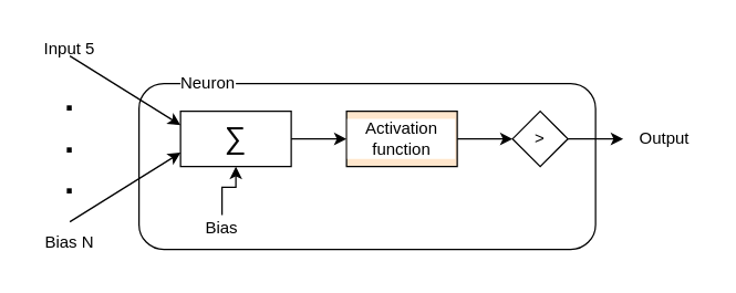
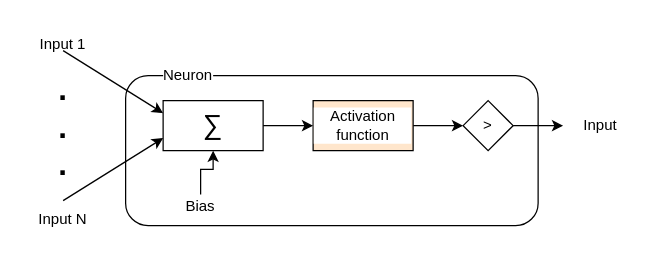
  <mxCell id="0" />
  <mxCell id="1" parent="0" />
  <mxCell id="2" value="" style="rounded=1;whiteSpace=wrap;html=1;fontSize=12;fillColor=none;" vertex="1" parent="1"><mxGeometry x="100" y="60" width="330" height="120" as="geometry" /></mxCell>
  <mxCell id="3" value="&lt;font style=&quot;font-size: 22px&quot;&gt;∑&lt;/font&gt;" style="rounded=0;whiteSpace=wrap;html=1;" vertex="1" parent="1"><mxGeometry x="130" y="80" width="80" height="40" as="geometry" /></mxCell>
  <mxCell id="4" value="" style="endArrow=classic;html=1;rounded=0;fontSize=22;entryX=0;entryY=0.25;entryDx=0;entryDy=0;" edge="1" parent="1" target="3"><mxGeometry width="50" height="50" relative="1" as="geometry"><mxPoint x="50" y="40" as="sourcePoint" /><mxPoint x="100" y="-10" as="targetPoint" /></mxGeometry></mxCell>
  <mxCell id="5" value="" style="endArrow=classic;html=1;rounded=0;fontSize=22;entryX=0;entryY=0.75;entryDx=0;entryDy=0;" edge="1" parent="1" target="3"><mxGeometry width="50" height="50" relative="1" as="geometry"><mxPoint x="50" y="160" as="sourcePoint" /><mxPoint x="370" y="340" as="targetPoint" /></mxGeometry></mxCell>
- <mxCell id="6" value="Input 5" style="text;html=1;strokeColor=none;fillColor=none;align=center;verticalAlign=middle;whiteSpace=wrap;rounded=0;fontSize=12;" vertex="1" parent="1"><mxGeometry x="20" y="20" width="60" height="30" as="geometry" /></mxCell>
- <mxCell id="7" value="Bias N" style="text;html=1;strokeColor=none;fillColor=none;align=center;verticalAlign=middle;whiteSpace=wrap;rounded=0;fontSize=12;" vertex="1" parent="1"><mxGeometry x="20" y="160" width="60" height="30" as="geometry" /></mxCell>
+ <mxCell id="6" value="Input 1" style="text;html=1;strokeColor=none;fillColor=none;align=center;verticalAlign=middle;whiteSpace=wrap;rounded=0;fontSize=12;" vertex="1" parent="1"><mxGeometry x="20" y="20" width="60" height="30" as="geometry" /></mxCell>
+ <mxCell id="7" value="Input N" style="text;html=1;strokeColor=none;fillColor=none;align=center;verticalAlign=middle;whiteSpace=wrap;rounded=0;fontSize=12;" vertex="1" parent="1"><mxGeometry x="20" y="160" width="60" height="30" as="geometry" /></mxCell>
  <mxCell id="8" value="&lt;font style=&quot;font-size: 25px&quot;&gt;&lt;b&gt;.&lt;br&gt;.&lt;br&gt;.&lt;/b&gt;&lt;/font&gt;" style="text;html=1;strokeColor=none;fillColor=none;align=center;verticalAlign=middle;whiteSpace=wrap;rounded=0;fontSize=12;" vertex="1" parent="1"><mxGeometry x="20" y="85" width="60" height="30" as="geometry" /></mxCell>
  <mxCell id="9" value="" style="endArrow=classic;html=1;rounded=0;fontSize=25;exitX=1;exitY=0.5;exitDx=0;exitDy=0;" edge="1" parent="1" source="3"><mxGeometry width="50" height="50" relative="1" as="geometry"><mxPoint x="320" y="390" as="sourcePoint" /><mxPoint x="250" y="100" as="targetPoint" /></mxGeometry></mxCell>
  <mxCell id="10" style="edgeStyle=orthogonalEdgeStyle;rounded=0;orthogonalLoop=1;jettySize=auto;html=1;entryX=0;entryY=0.5;entryDx=0;entryDy=0;fontSize=12;" edge="1" parent="1" source="11" target="12"><mxGeometry relative="1" as="geometry" /></mxCell>
  <mxCell id="11" value="&lt;div class=&quot;page&quot; title=&quot;Page 6&quot;&gt;&lt;div class=&quot;section&quot; style=&quot;background-color: rgb(255 , 255 , 255)&quot;&gt;&lt;font style=&quot;font-size: 12px&quot;&gt;Activation function&lt;/font&gt;&lt;/div&gt;&lt;/div&gt;" style="rounded=0;whiteSpace=wrap;html=1;fillColor=#ffe6cc;" vertex="1" parent="1"><mxGeometry x="250" y="80" width="80" height="40" as="geometry" /></mxCell>
  <mxCell id="12" value="&amp;gt;" style="rhombus;whiteSpace=wrap;html=1;fontSize=12;" vertex="1" parent="1"><mxGeometry x="370" y="80" width="40" height="40" as="geometry" /></mxCell>
  <mxCell id="13" value="" style="endArrow=classic;html=1;rounded=0;fontSize=12;exitX=1;exitY=0.5;exitDx=0;exitDy=0;" edge="1" parent="1" source="12"><mxGeometry width="50" height="50" relative="1" as="geometry"><mxPoint x="320" y="390" as="sourcePoint" /><mxPoint x="450" y="100" as="targetPoint" /></mxGeometry></mxCell>
- <mxCell id="14" value="Output" style="text;html=1;strokeColor=none;fillColor=none;align=center;verticalAlign=middle;whiteSpace=wrap;rounded=0;fontSize=12;" vertex="1" parent="1"><mxGeometry x="450" y="85" width="60" height="30" as="geometry" /></mxCell>
+ <mxCell id="14" value="Input" style="text;html=1;strokeColor=none;fillColor=none;align=center;verticalAlign=middle;whiteSpace=wrap;rounded=0;fontSize=12;" vertex="1" parent="1"><mxGeometry x="450" y="85" width="60" height="30" as="geometry" /></mxCell>
  <mxCell id="15" value="Neuron" style="text;html=1;align=center;verticalAlign=middle;whiteSpace=wrap;rounded=0;fontSize=12;fillColor=default;" vertex="1" parent="1"><mxGeometry x="130" y="50" width="40" height="20" as="geometry" /></mxCell>
  <mxCell id="16" style="edgeStyle=orthogonalEdgeStyle;rounded=0;orthogonalLoop=1;jettySize=auto;html=1;entryX=0.5;entryY=1;entryDx=0;entryDy=0;fontSize=12;" edge="1" parent="1" source="17" target="3"><mxGeometry relative="1" as="geometry" /></mxCell>
  <mxCell id="17" value="Bias" style="text;html=1;strokeColor=none;fillColor=none;align=center;verticalAlign=middle;whiteSpace=wrap;rounded=0;fontSize=12;" vertex="1" parent="1"><mxGeometry x="130" y="155" width="60" height="20" as="geometry" /></mxCell>
